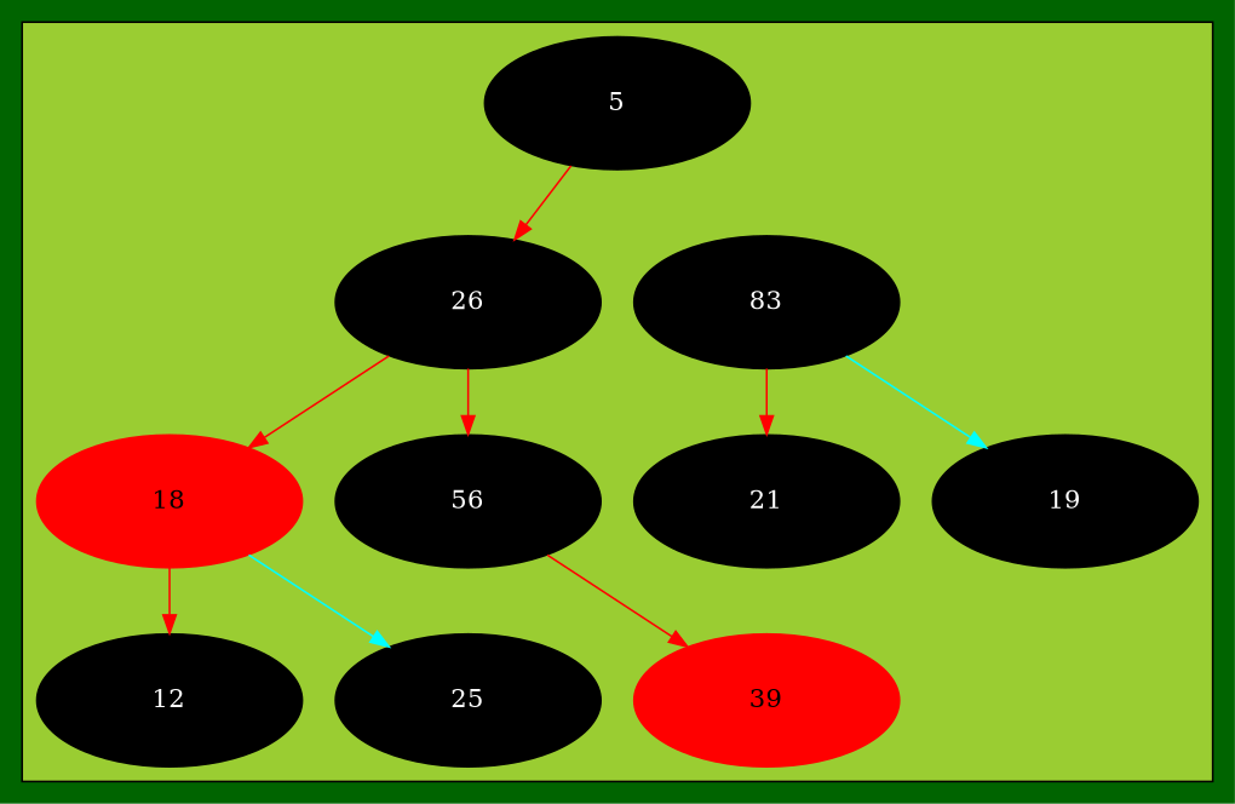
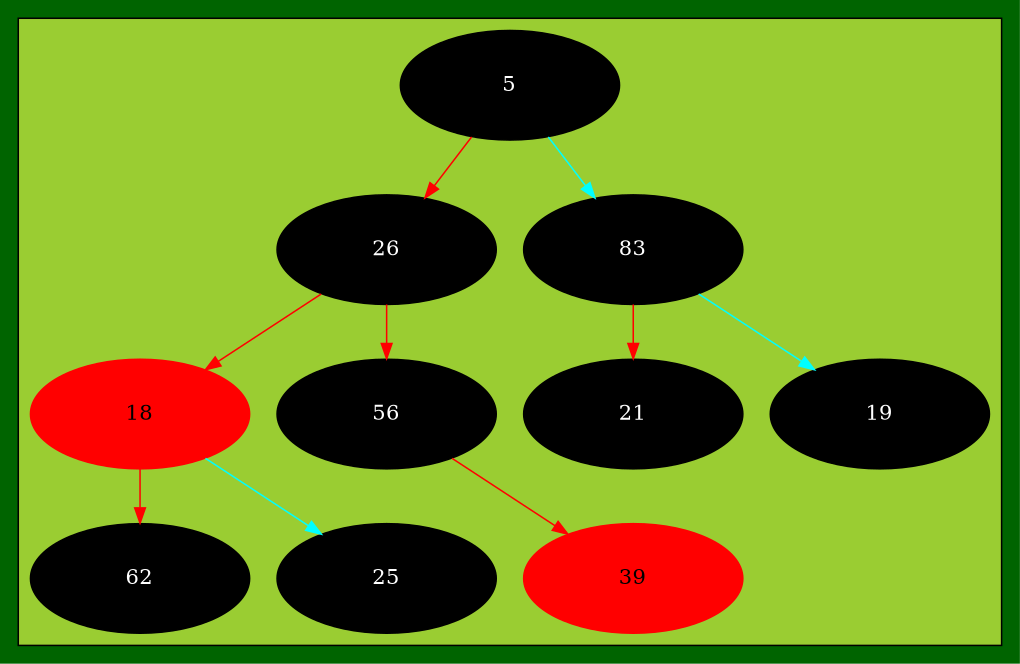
  digraph {
    bgcolor=darkgreen
    splines=splines
    node [color=black fontcolor=white shape=oval style=filled]
    edge [color=red fontsize=15]
    n1 [height=1 label=5 width=2]
    n2 [height=1 label=26 width=2]
    n3 [height=1 label=83 width=2]
    n4 [color=red height=1 label=18 width=2 fontcolor=""]
    n5 [height=1 label=56 width=2]
-   n6 [height=1 label=12 width=2]
+   n6 [height=1 label=62 width=2]
    n7 [height=1 label=25 width=2]
    n8 [color=red height=1 label=39 width=2 fontcolor=""]
    n9 [height=1 label=21 width=2]
    n10 [height=1 label=19 width=2]
    subgraph cluster_1 {
      bgcolor=yellowgreen
      height=20
      style=filled
      n1
      n2
      n3
      n4
      n5
      n6
      n7
      n8
      n9
      n10
    }
    n1 -> n2
+   n1 -> n3 [color=cyan]
    n2 -> n4
    n2 -> n5
    n3 -> n9
    n3 -> n10 [color=cyan]
    n4 -> n6
    n4 -> n7 [color=cyan]
    n5 -> n8
  }
